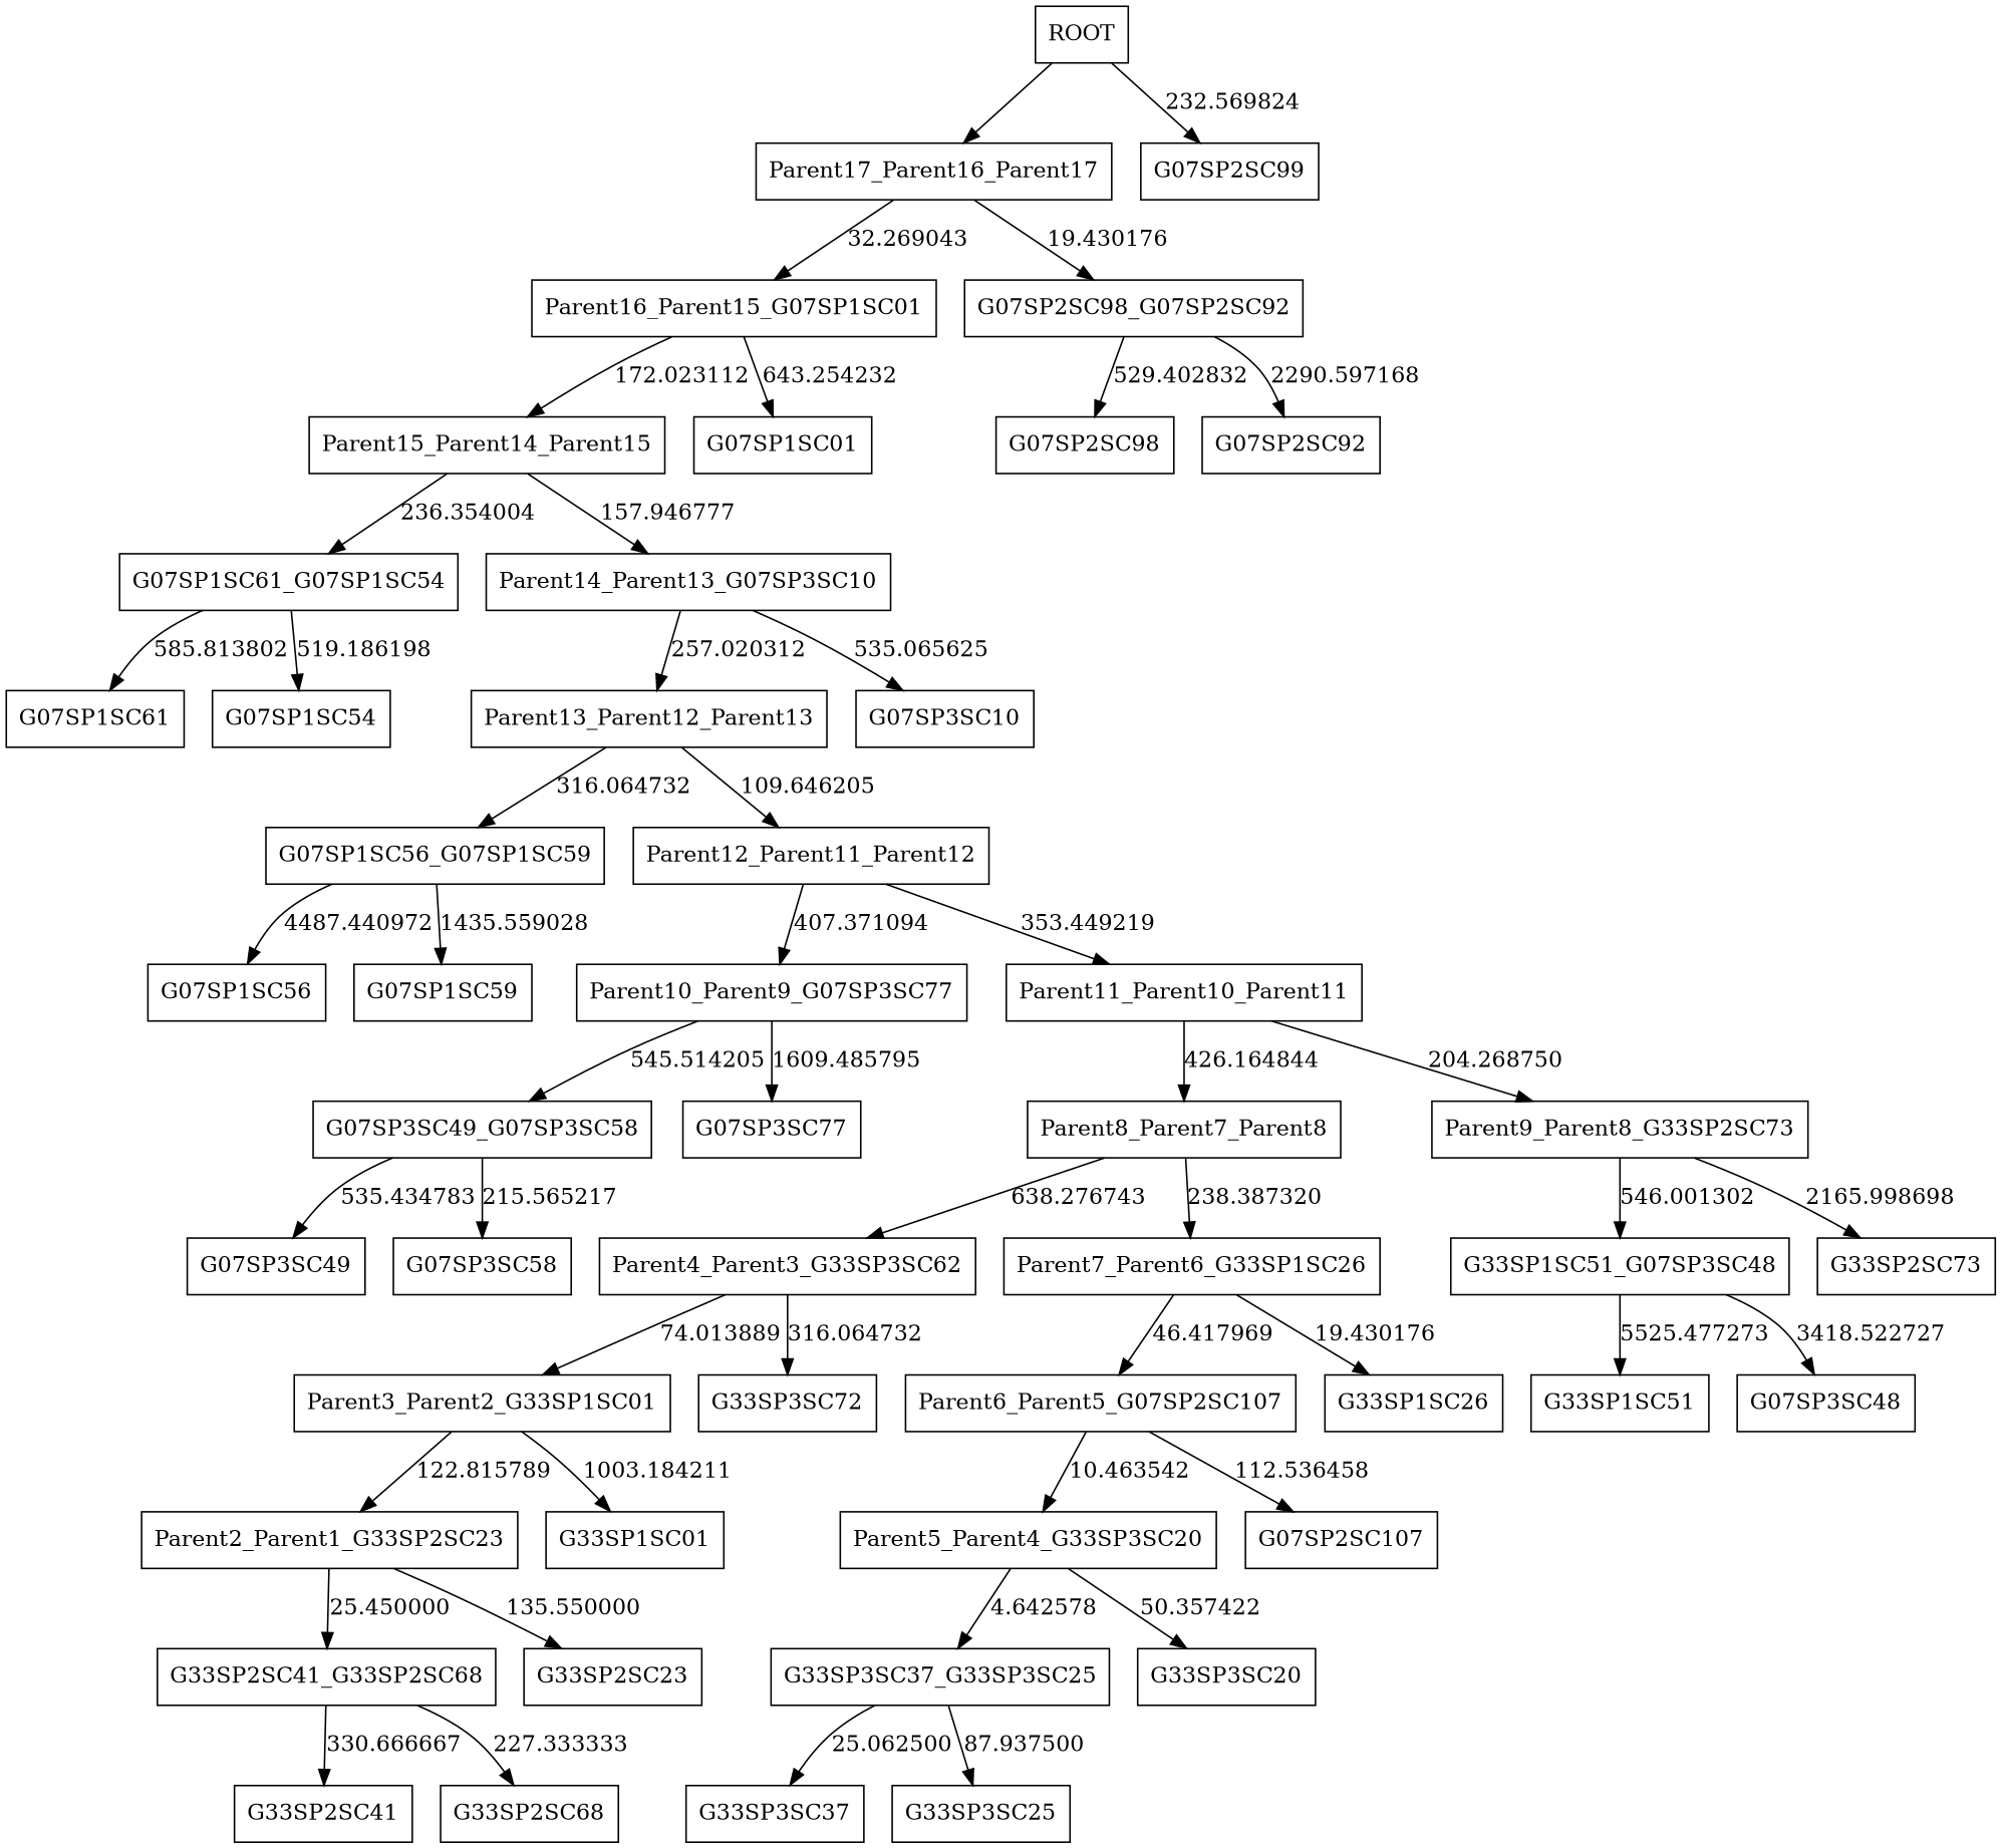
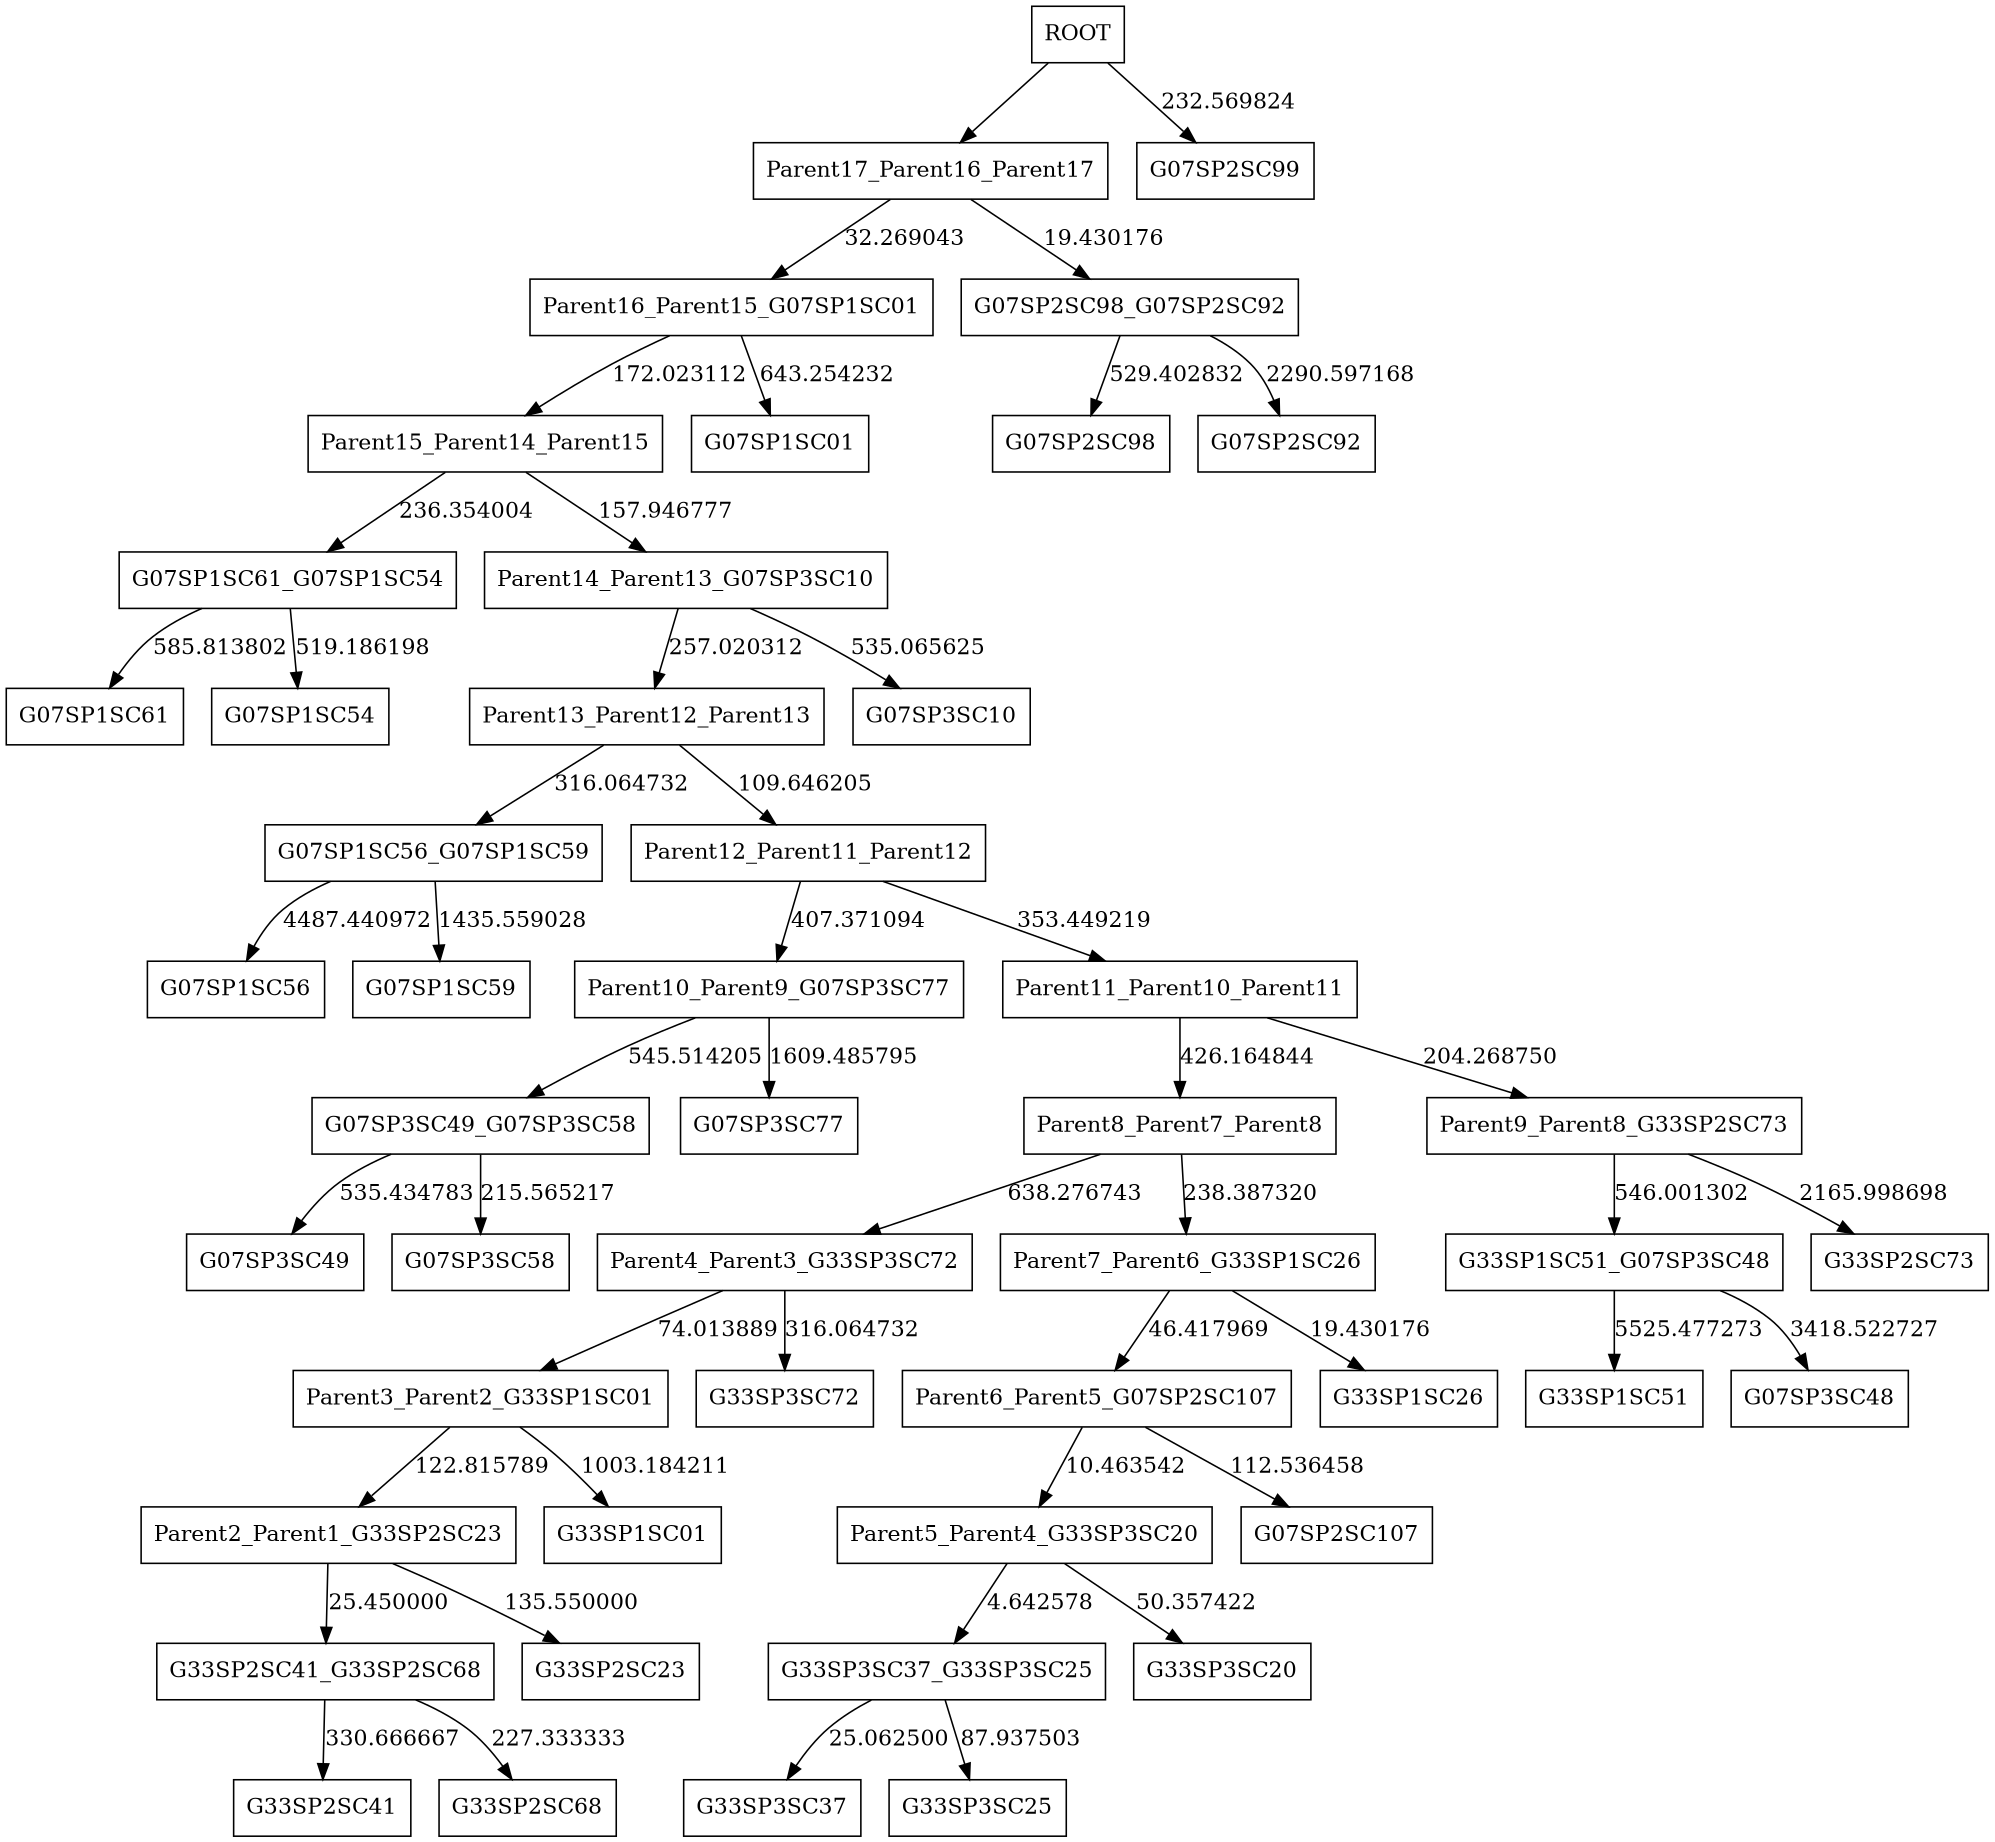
  digraph {
    node [shape=box]
    G07SP3SC49_G07SP3SC58
    G07SP3SC49
    G07SP3SC58
    G33SP1SC51_G07SP3SC48
    G33SP1SC51
    G07SP3SC48
    G33SP2SC41_G33SP2SC68
    G33SP2SC41
    G33SP2SC68
    Parent2_Parent1_G33SP2SC23
    G33SP2SC23
    Parent3_Parent2_G33SP1SC01
    G33SP1SC01
-   Parent4_Parent3_G33SP3SC72 [label=Parent4_Parent3_G33SP3SC62]
+   Parent4_Parent3_G33SP3SC72
    G33SP3SC72
    G33SP3SC37_G33SP3SC25
    G33SP3SC37
    G33SP3SC25
    Parent5_Parent4_G33SP3SC20
    G33SP3SC20
    Parent6_Parent5_G07SP2SC107
    G07SP2SC107
    Parent7_Parent6_G33SP1SC26
    G33SP1SC26
    Parent8_Parent7_Parent8
    Parent9_Parent8_G33SP2SC73
    G33SP2SC73
    Parent10_Parent9_G07SP3SC77
    G07SP3SC77
    Parent11_Parent10_Parent11
    G07SP1SC56_G07SP1SC59
    G07SP1SC56
    G07SP1SC59
    Parent12_Parent11_Parent12
    Parent13_Parent12_Parent13
    G07SP1SC61_G07SP1SC54
    G07SP1SC61
    G07SP1SC54
    Parent14_Parent13_G07SP3SC10
    G07SP3SC10
    Parent15_Parent14_Parent15
    Parent16_Parent15_G07SP1SC01
    G07SP1SC01
    G07SP2SC98_G07SP2SC92
    G07SP2SC98
    G07SP2SC92
    Parent17_Parent16_Parent17
    ROOT
    G07SP2SC99
    G07SP3SC49_G07SP3SC58 -> G07SP3SC49 [label=535.434783]
    G07SP3SC49_G07SP3SC58 -> G07SP3SC58 [label=215.565217]
    G33SP1SC51_G07SP3SC48 -> G33SP1SC51 [label=5525.477273]
    G33SP1SC51_G07SP3SC48 -> G07SP3SC48 [label=3418.522727]
    G33SP2SC41_G33SP2SC68 -> G33SP2SC41 [label=330.666667]
    G33SP2SC41_G33SP2SC68 -> G33SP2SC68 [label=227.333333]
    Parent2_Parent1_G33SP2SC23 -> G33SP2SC41_G33SP2SC68 [label=25.450000]
    Parent2_Parent1_G33SP2SC23 -> G33SP2SC23 [label=135.550000]
    Parent3_Parent2_G33SP1SC01 -> Parent2_Parent1_G33SP2SC23 [label=122.815789]
    Parent3_Parent2_G33SP1SC01 -> G33SP1SC01 [label=1003.184211]
    Parent4_Parent3_G33SP3SC72 -> Parent3_Parent2_G33SP1SC01 [label=74.013889]
    Parent4_Parent3_G33SP3SC72 -> G33SP3SC72 [label=316.064732]
    G33SP3SC37_G33SP3SC25 -> G33SP3SC37 [label=25.062500]
-   G33SP3SC37_G33SP3SC25 -> G33SP3SC25 [label=87.937500]
+   G33SP3SC37_G33SP3SC25 -> G33SP3SC25 [label=87.937503]
    Parent5_Parent4_G33SP3SC20 -> G33SP3SC37_G33SP3SC25 [label=4.642578]
    Parent5_Parent4_G33SP3SC20 -> G33SP3SC20 [label=50.357422]
    Parent6_Parent5_G07SP2SC107 -> Parent5_Parent4_G33SP3SC20 [label=10.463542]
    Parent6_Parent5_G07SP2SC107 -> G07SP2SC107 [label=112.536458]
    Parent7_Parent6_G33SP1SC26 -> Parent6_Parent5_G07SP2SC107 [label=46.417969]
    Parent7_Parent6_G33SP1SC26 -> G33SP1SC26 [label=19.430176]
    Parent8_Parent7_Parent8 -> Parent4_Parent3_G33SP3SC72 [label=638.276743]
    Parent8_Parent7_Parent8 -> Parent7_Parent6_G33SP1SC26 [label=238.387320]
    Parent9_Parent8_G33SP2SC73 -> G33SP1SC51_G07SP3SC48 [label=546.001302]
    Parent9_Parent8_G33SP2SC73 -> G33SP2SC73 [label=2165.998698]
    Parent10_Parent9_G07SP3SC77 -> G07SP3SC49_G07SP3SC58 [label=545.514205]
    Parent10_Parent9_G07SP3SC77 -> G07SP3SC77 [label=1609.485795]
    Parent11_Parent10_Parent11 -> Parent8_Parent7_Parent8 [label=426.164844]
    Parent11_Parent10_Parent11 -> Parent9_Parent8_G33SP2SC73 [label=204.268750]
    G07SP1SC56_G07SP1SC59 -> G07SP1SC56 [label=4487.440972]
    G07SP1SC56_G07SP1SC59 -> G07SP1SC59 [label=1435.559028]
    Parent12_Parent11_Parent12 -> Parent10_Parent9_G07SP3SC77 [label=407.371094]
    Parent12_Parent11_Parent12 -> Parent11_Parent10_Parent11 [label=353.449219]
    Parent13_Parent12_Parent13 -> G07SP1SC56_G07SP1SC59 [label=316.064732]
    Parent13_Parent12_Parent13 -> Parent12_Parent11_Parent12 [label=109.646205]
    G07SP1SC61_G07SP1SC54 -> G07SP1SC61 [label=585.813802]
    G07SP1SC61_G07SP1SC54 -> G07SP1SC54 [label=519.186198]
    Parent14_Parent13_G07SP3SC10 -> Parent13_Parent12_Parent13 [label=257.020312]
    Parent14_Parent13_G07SP3SC10 -> G07SP3SC10 [label=535.065625]
    Parent15_Parent14_Parent15 -> G07SP1SC61_G07SP1SC54 [label=236.354004]
    Parent15_Parent14_Parent15 -> Parent14_Parent13_G07SP3SC10 [label=157.946777]
    Parent16_Parent15_G07SP1SC01 -> Parent15_Parent14_Parent15 [label=172.023112]
    Parent16_Parent15_G07SP1SC01 -> G07SP1SC01 [label=643.254232]
    G07SP2SC98_G07SP2SC92 -> G07SP2SC98 [label=529.402832]
    G07SP2SC98_G07SP2SC92 -> G07SP2SC92 [label=2290.597168]
    Parent17_Parent16_Parent17 -> Parent16_Parent15_G07SP1SC01 [label=32.269043]
    Parent17_Parent16_Parent17 -> G07SP2SC98_G07SP2SC92 [label=19.430176]
    ROOT -> Parent17_Parent16_Parent17
    ROOT -> G07SP2SC99 [label=232.569824]
  }
